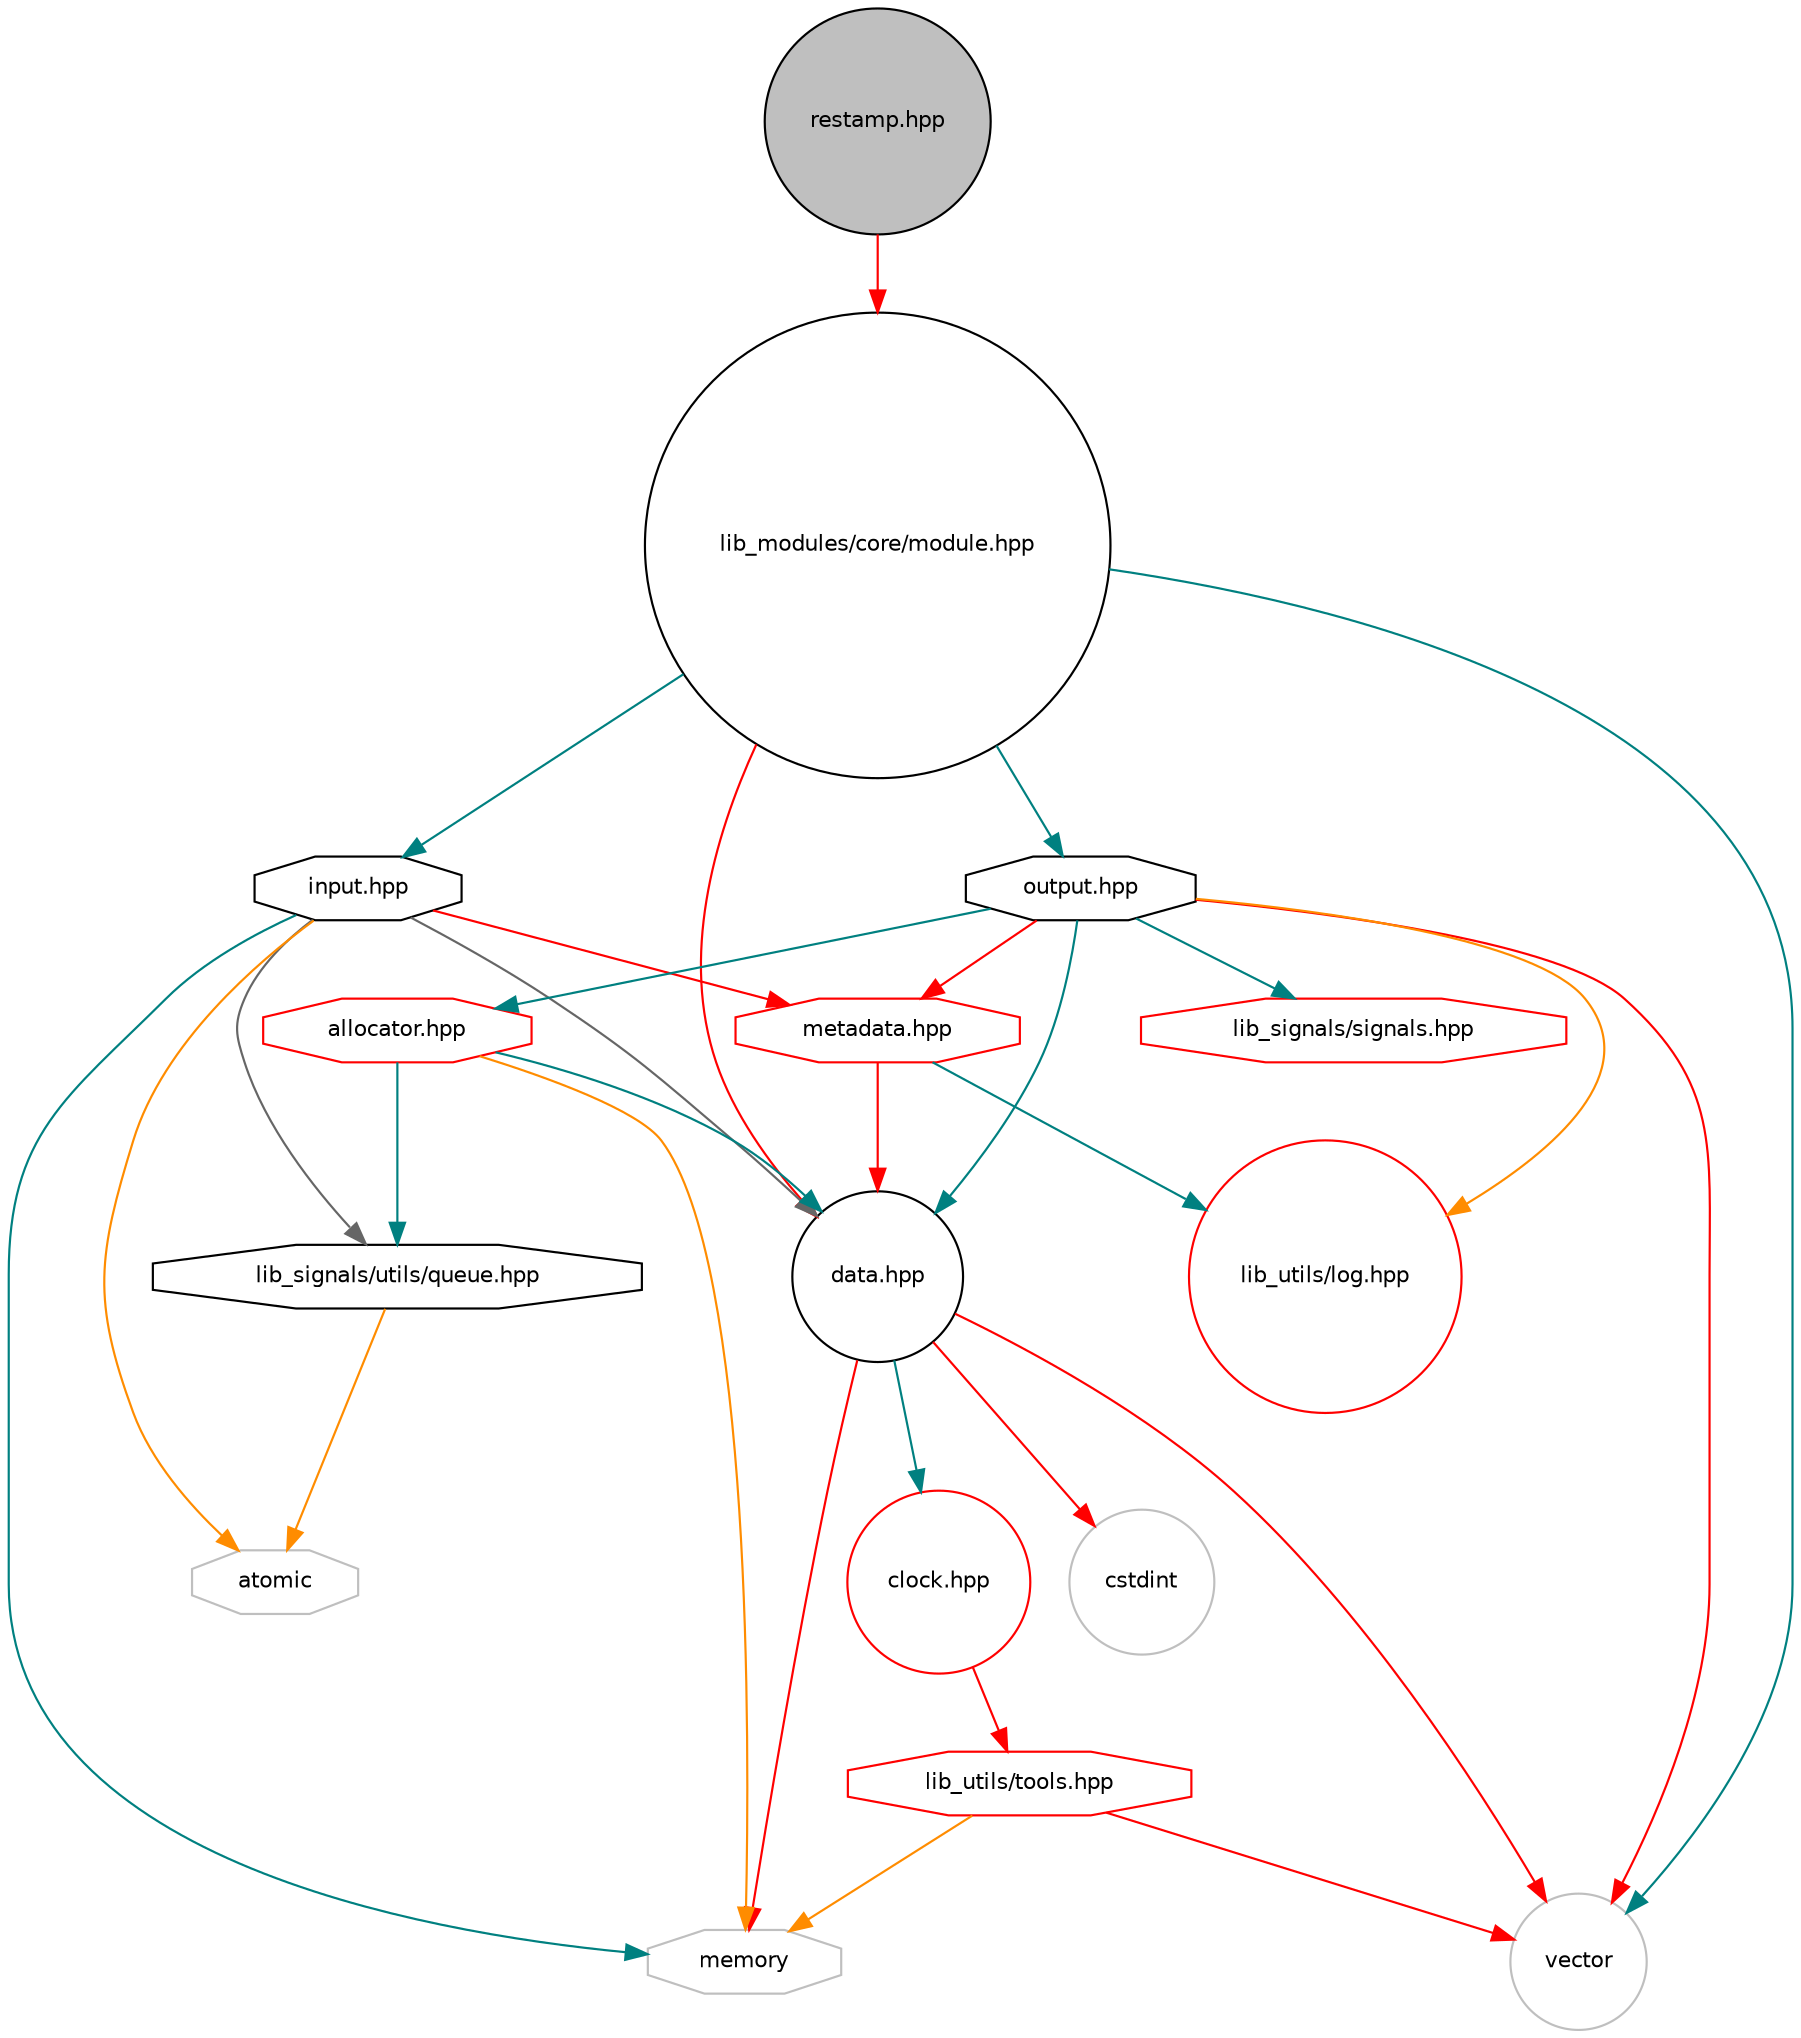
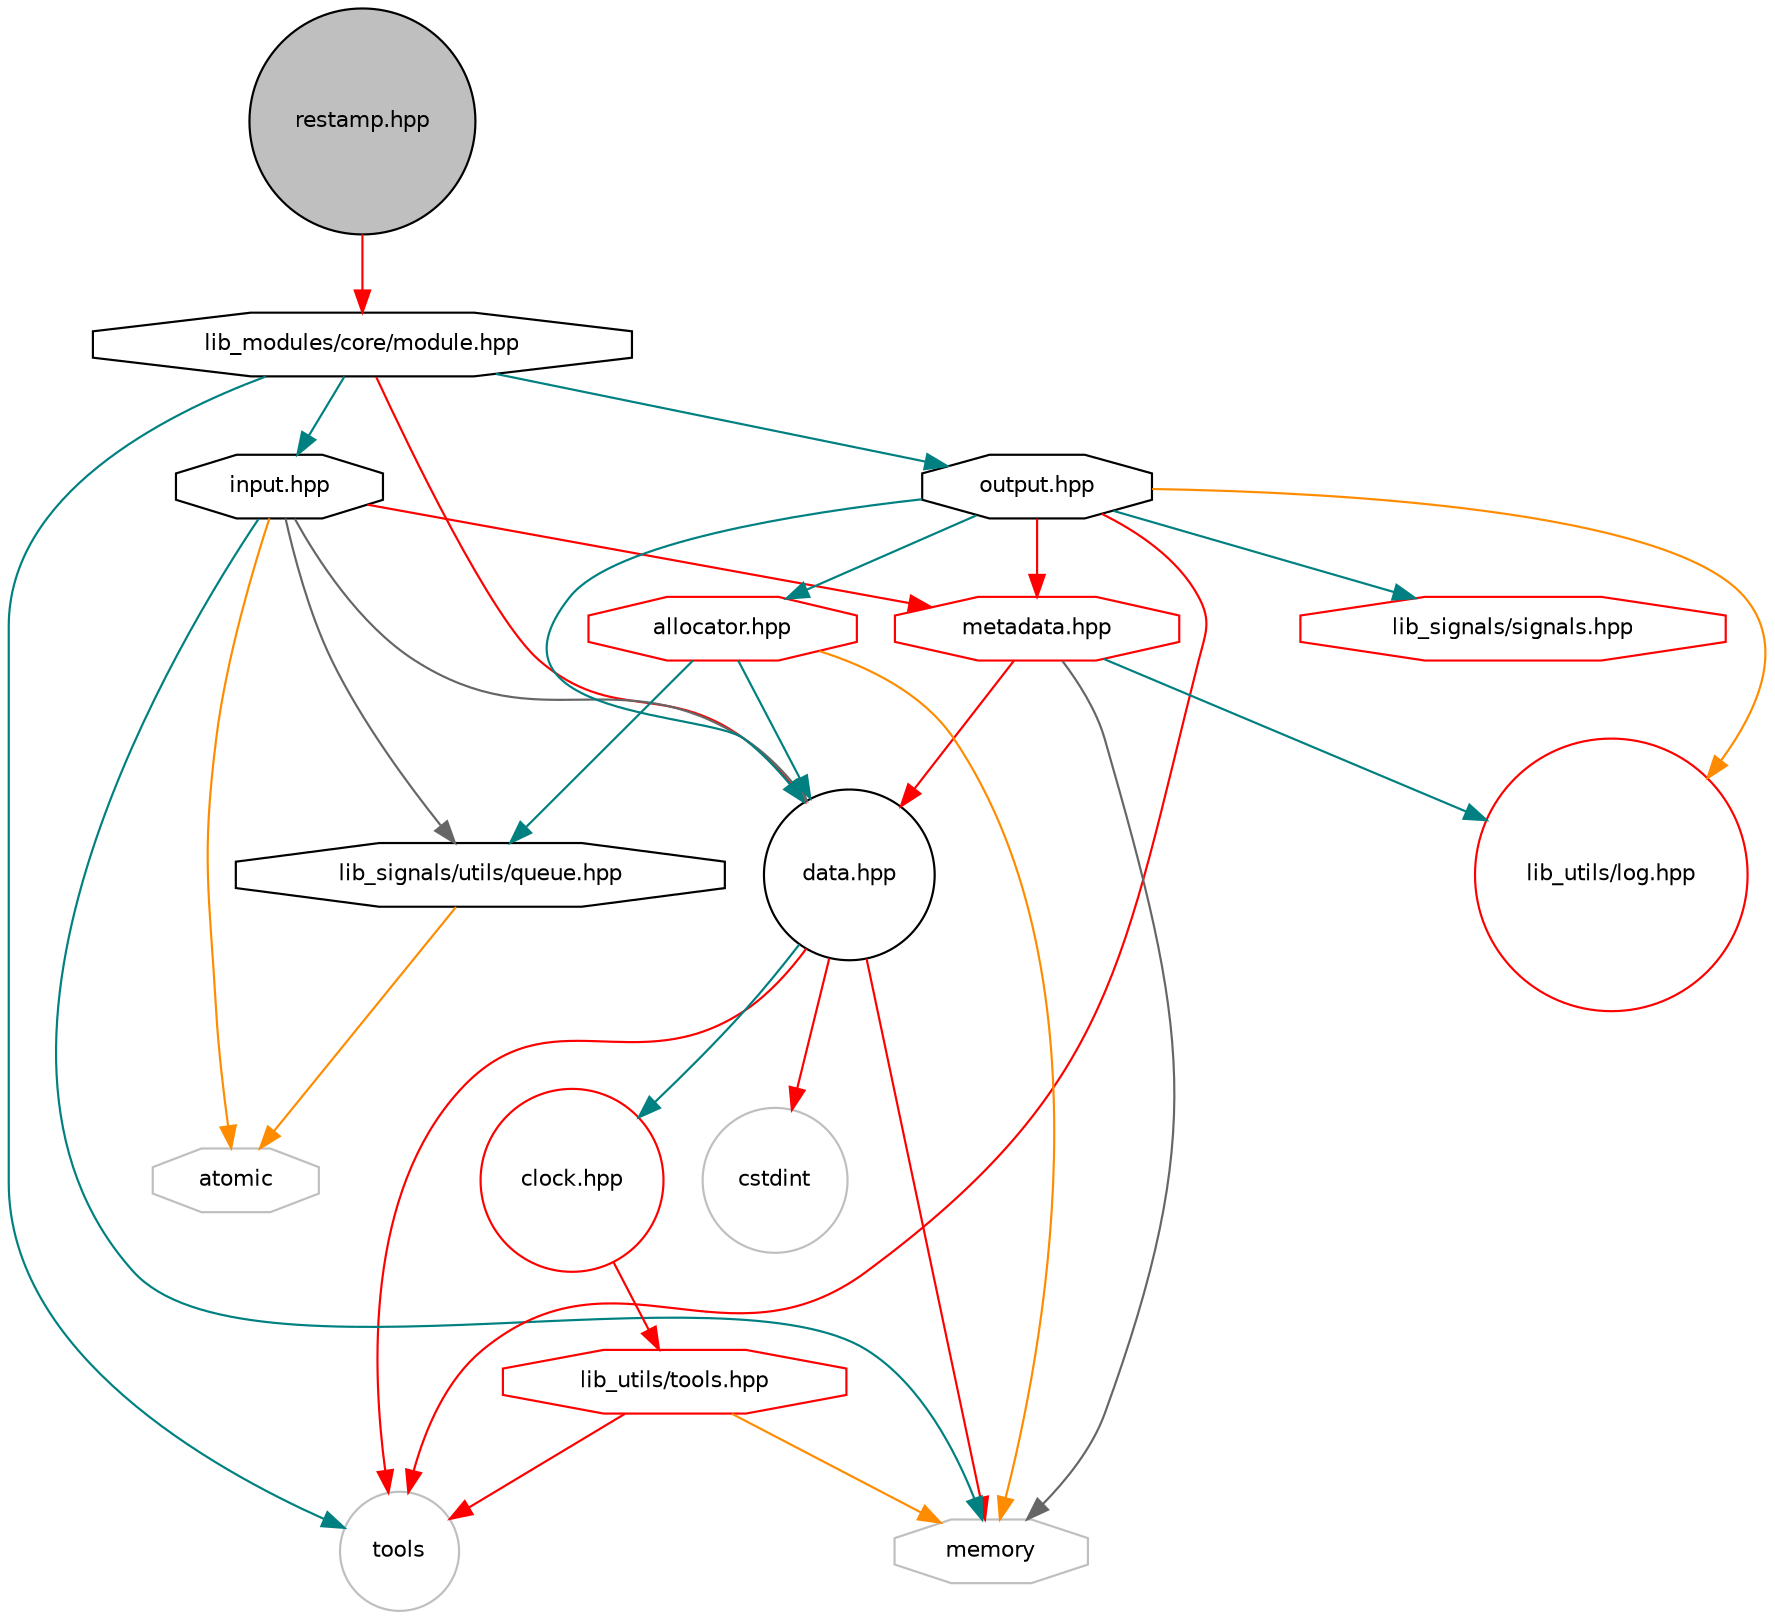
  digraph {
    node [color=black fillcolor=white fontname=Helvetica fontsize=10 shape=octagon style=filled]
    edge [color=red fontname=Helvetica fontsize=10 labelfontname=Helvetica labelfontsize=10 style=solid]
    n1 [fillcolor=grey75 fontcolor=black height=0.2 label="restamp.hpp" shape=circle width=0.4]
-   n2 [height=0.2 label="lib_modules/core/module.hpp" shape=circle width=0.4]
+   n2 [height=0.2 label="lib_modules/core/module.hpp" width=0.4]
    n3 [height=0.2 label="data.hpp" shape=circle width=0.4]
-   n4 [color=grey75 height=0.2 label=vector shape=circle width=0.4]
+   n4 [color=grey75 height=0.2 label=tools shape=circle width=0.4]
    n5 [height=0.2 label="input.hpp" width=0.4]
    n6 [height=0.2 label="output.hpp" width=0.4]
    n7 [color=grey75 height=0.2 label=memory width=0.4]
    n8 [color=red height=0.2 label="clock.hpp" shape=circle width=0.4]
    n9 [color=grey75 height=0.2 label=cstdint shape=circle width=0.4]
    n10 [color=red height=0.2 label="metadata.hpp" width=0.4]
    n11 [height=0.2 label="lib_signals/utils/queue.hpp" width=0.4]
    n12 [color=grey75 height=0.2 label=atomic width=0.4]
    n13 [color=red height=0.2 label="lib_utils/log.hpp" shape=circle width=0.4]
    n14 [color=red height=0.2 label="allocator.hpp" width=0.4]
    n15 [color=red height=0.2 label="lib_signals/signals.hpp" width=0.4]
    n16 [color=red height=0.2 label="lib_utils/tools.hpp" width=0.4]
    n1 -> n2
    n2 -> n3
    n2 -> n4 [color=teal]
    n2 -> n5 [color=teal]
    n2 -> n6 [color=teal]
    n3 -> n4
    n3 -> n7
    n3 -> n8 [color=teal]
    n3 -> n9
    n5 -> n3 [color=gray40]
    n5 -> n7 [color=teal]
    n5 -> n10
    n5 -> n11 [color=gray40]
    n5 -> n12 [color=darkorange]
    n6 -> n3 [color=teal]
    n6 -> n4
    n6 -> n10
    n6 -> n13 [color=darkorange]
    n6 -> n14 [color=teal]
    n6 -> n15 [color=teal]
    n8 -> n16
    n10 -> n3
+   n10 -> n7 [color=gray40]
    n10 -> n13 [color=teal]
    n11 -> n12 [color=darkorange]
    n14 -> n3 [color=teal]
    n14 -> n7 [color=darkorange]
    n14 -> n11 [color=teal]
    n16 -> n4
    n16 -> n7 [color=darkorange]
  }
